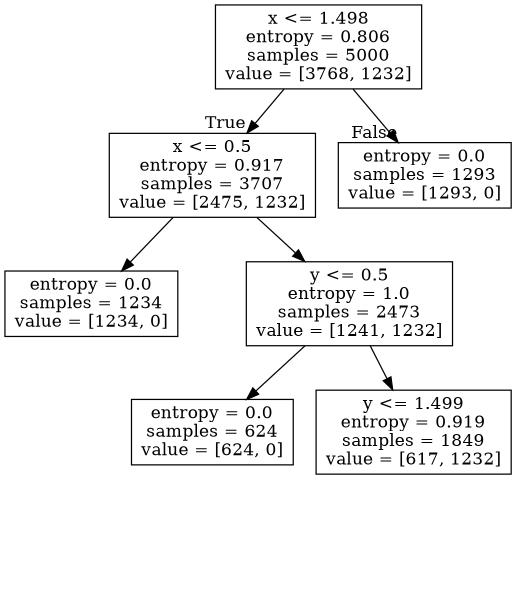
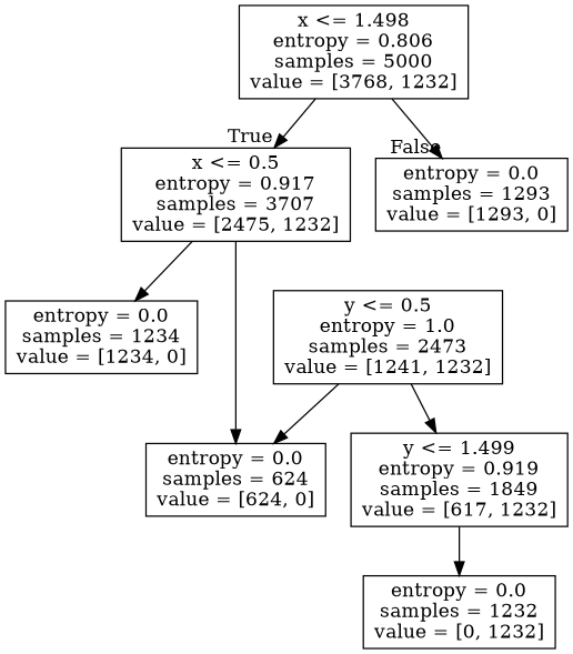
  digraph {
    node [shape=box]
    n1 [label="x <= 1.498\nentropy = 0.806\nsamples = 5000\nvalue = [3768, 1232]"]
    n2 [label="x <= 0.5\nentropy = 0.917\nsamples = 3707\nvalue = [2475, 1232]"]
    n3 [label="entropy = 0.0\nsamples = 1293\nvalue = [1293, 0]"]
    n4 [label="entropy = 0.0\nsamples = 1234\nvalue = [1234, 0]"]
    n5 [label="y <= 0.5\nentropy = 1.0\nsamples = 2473\nvalue = [1241, 1232]"]
    n6 [label="entropy = 0.0\nsamples = 624\nvalue = [624, 0]"]
    n7 [label="y <= 1.499\nentropy = 0.919\nsamples = 1849\nvalue = [617, 1232]"]
+   n8 [label="entropy = 0.0\nsamples = 1232\nvalue = [0, 1232]"]
    n1 -> n2 [headlabel=True labelangle=45 labeldistance=2.5]
    n1 -> n3 [headlabel=False labelangle=-45 labeldistance=2.5]
    n2 -> n4
-   n2 -> n5
+   n2 -> n6
    n5 -> n6
    n5 -> n7
+   n7 -> n8
  }
